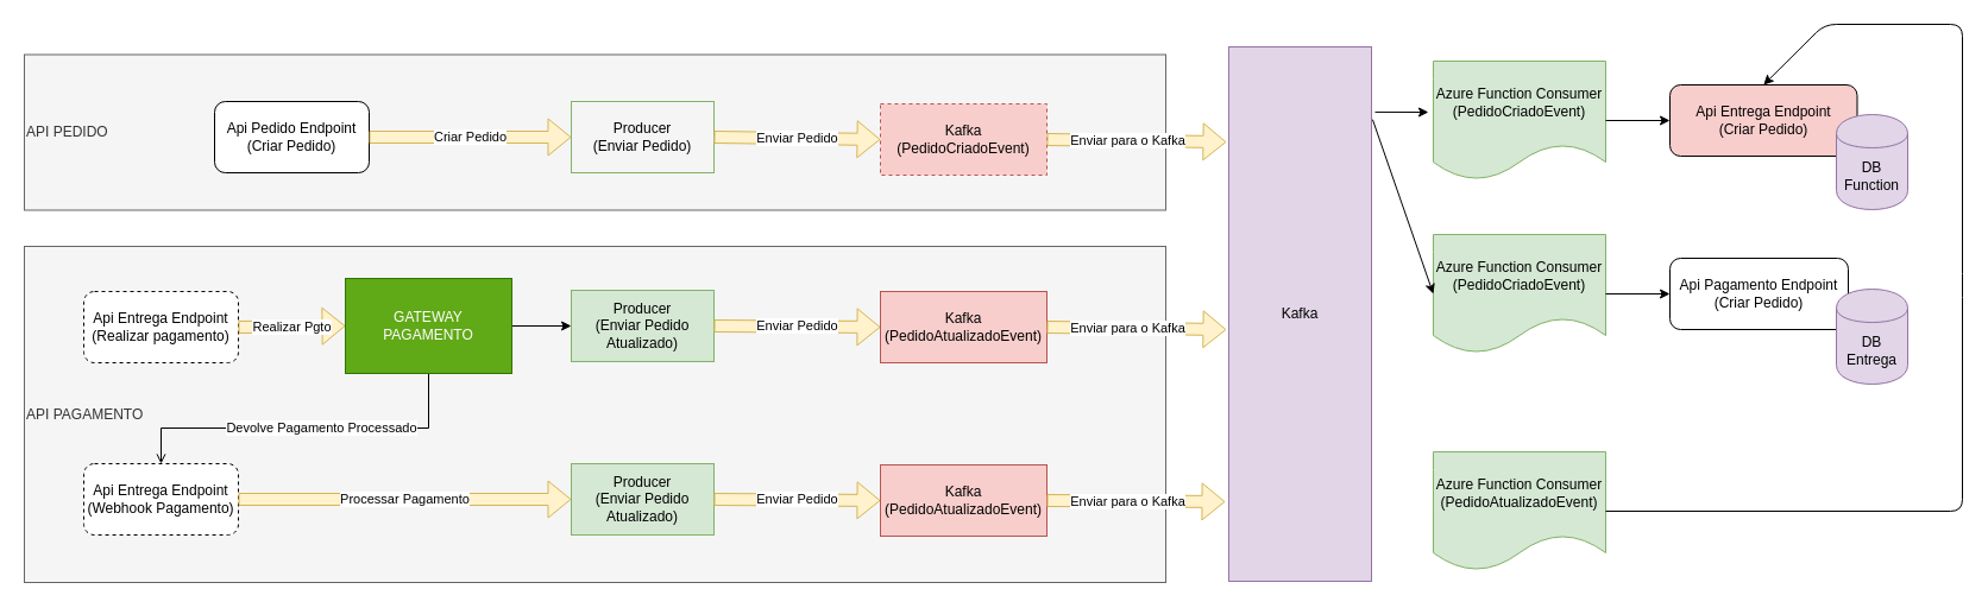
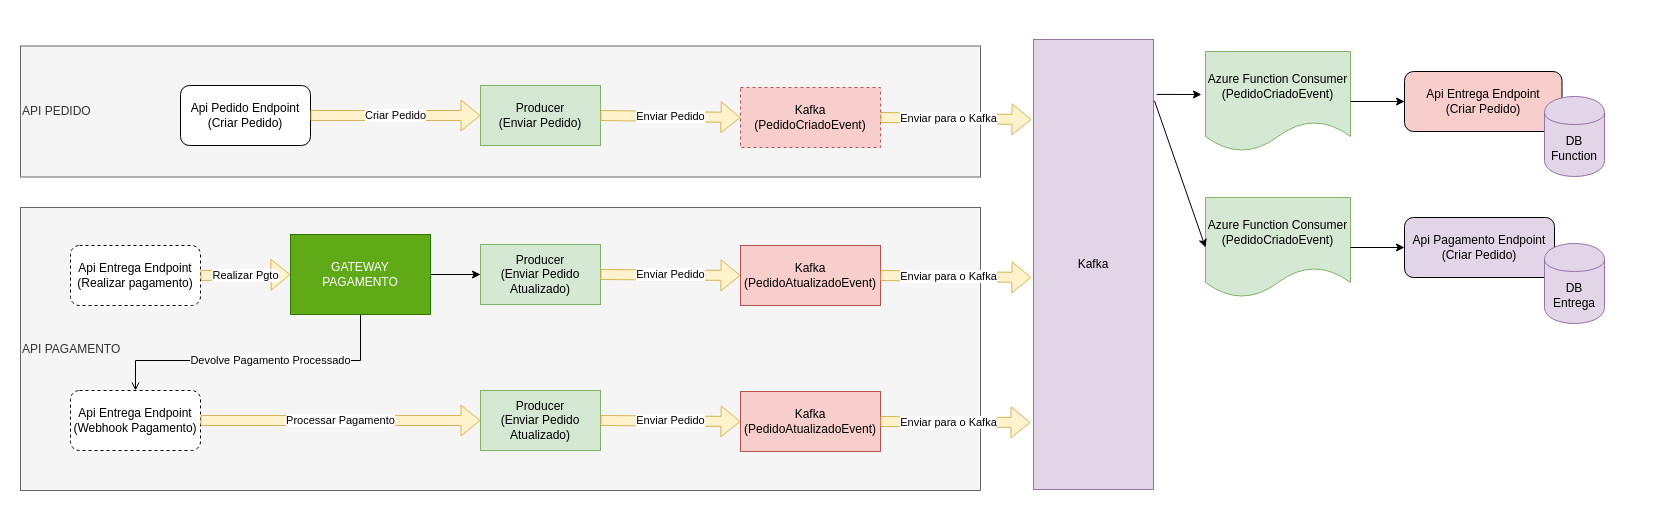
  <mxCell id="0" />
  <mxCell id="1" parent="0" />
  <mxCell id="2" value="&lt;div&gt;&lt;span&gt;API PEDIDO&lt;/span&gt;&lt;/div&gt;" style="rounded=0;whiteSpace=wrap;html=1;fillColor=#f5f5f5;strokeColor=#666666;fontColor=#333333;align=left;" vertex="1" parent="1"><mxGeometry x="20" y="45.5" width="960" height="131" as="geometry" /></mxCell>
  <mxCell id="3" value="API PAGAMENTO" style="rounded=0;whiteSpace=wrap;html=1;fillColor=#f5f5f5;strokeColor=#666666;fontColor=#333333;align=left;" vertex="1" parent="1"><mxGeometry x="20" y="207" width="960" height="283" as="geometry" /></mxCell>
- <mxCell id="4" value="Producer&lt;br&gt;(Enviar Pedido)" style="rounded=0;whiteSpace=wrap;html=1;fillColor=#f5f5f5;strokeColor=#82b366;" vertex="1" parent="1"><mxGeometry x="480" y="85" width="120" height="60" as="geometry" /></mxCell>
+ <mxCell id="4" value="Producer&lt;br&gt;(Enviar Pedido)" style="rounded=0;whiteSpace=wrap;html=1;fillColor=#d5e8d4;strokeColor=#82b366;" vertex="1" parent="1"><mxGeometry x="480" y="85" width="120" height="60" as="geometry" /></mxCell>
  <mxCell id="5" value="Enviar Pedido" style="shape=flexArrow;endArrow=classic;html=1;exitX=1;exitY=0.5;exitDx=0;exitDy=0;fillColor=#fff2cc;strokeColor=#d6b656;entryX=0;entryY=0.5;entryDx=0;entryDy=0;" edge="1" parent="1" source="4" target="6"><mxGeometry width="50" height="50" relative="1" as="geometry"><mxPoint x="1140" y="347" as="sourcePoint" /><mxPoint x="650" y="117" as="targetPoint" /></mxGeometry></mxCell>
  <mxCell id="6" value="&lt;span&gt;Kafka&lt;/span&gt;&lt;br&gt;&lt;span&gt;(PedidoCriadoEvent)&lt;/span&gt;" style="rounded=0;whiteSpace=wrap;html=1;fillColor=#f8cecc;strokeColor=#b85450;dashed=1;" vertex="1" parent="1"><mxGeometry y="87" width="140" height="60" as="geometry" x="740" /></mxCell>
  <mxCell id="7" value="" style="shape=flexArrow;endArrow=classic;html=1;exitX=1;exitY=0.5;exitDx=0;exitDy=0;fillColor=#fff2cc;strokeColor=#d6b656;entryX=-0.017;entryY=0.178;entryDx=0;entryDy=0;entryPerimeter=0;" edge="1" parent="1" source="6" target="15"><mxGeometry width="50" height="50" relative="1" as="geometry"><mxPoint x="930" y="260" as="sourcePoint" /><mxPoint x="1067" y="116.5" as="targetPoint" /></mxGeometry></mxCell>
  <mxCell id="8" value="Enviar para o Kafka" style="edgeLabel;html=1;align=center;verticalAlign=middle;resizable=0;points=[];" vertex="1" connectable="0" parent="7"><mxGeometry x="-0.093" relative="1" as="geometry"><mxPoint as="offset" /></mxGeometry></mxCell>
  <mxCell id="9" value="Azure Function Consumer&lt;br&gt;(PedidoCriadoEvent)" style="shape=document;whiteSpace=wrap;html=1;boundedLbl=1;fillColor=#d5e8d4;strokeColor=#82b366;" vertex="1" parent="1"><mxGeometry x="1205" y="51" width="145" height="100" as="geometry" /></mxCell>
  <mxCell id="10" value="Azure Function Consumer&lt;br&gt;(PedidoCriadoEvent)" style="shape=document;whiteSpace=wrap;html=1;boundedLbl=1;fillColor=#d5e8d4;strokeColor=#82b366;" vertex="1" parent="1"><mxGeometry x="1205" y="197" width="145" height="100" as="geometry" /></mxCell>
  <mxCell id="11" value="Api Entrega Endpoint&lt;br&gt;(Criar Pedido)" style="rounded=1;whiteSpace=wrap;html=1;fillColor=#f8cecc;" vertex="1" parent="1"><mxGeometry x="1404" y="71" width="157.5" height="60" as="geometry" /></mxCell>
- <mxCell id="12" value="Api Pagamento Endpoint&lt;br&gt;(Criar Pedido)" style="rounded=1;whiteSpace=wrap;html=1;" vertex="1" parent="1"><mxGeometry x="1404" y="217" width="150" height="60" as="geometry" /></mxCell>
+ <mxCell id="12" value="Api Pagamento Endpoint&lt;br&gt;(Criar Pedido)" style="rounded=1;whiteSpace=wrap;html=1;fillColor=#e1d5e7;" vertex="1" parent="1"><mxGeometry x="1404" y="217" width="150" height="60" as="geometry" /></mxCell>
  <mxCell id="13" value="Api Entrega Endpoint&lt;br&gt;(Realizar pagamento)" style="rounded=1;whiteSpace=wrap;html=1;dashed=1;" vertex="1" parent="1"><mxGeometry x="70" y="245" width="130" height="60" as="geometry" /></mxCell>
  <mxCell id="14" value="&lt;span&gt;Kafka&lt;/span&gt;&lt;br&gt;&lt;span&gt;(PedidoAtualizadoEvent)&lt;/span&gt;" style="rounded=0;whiteSpace=wrap;html=1;fillColor=#f8cecc;strokeColor=#b85450;" vertex="1" parent="1"><mxGeometry y="245" width="140" height="60" as="geometry" x="740" /></mxCell>
  <mxCell id="15" value="Kafka" style="rounded=0;whiteSpace=wrap;html=1;fillColor=#e1d5e7;strokeColor=#9673a6;" vertex="1" parent="1"><mxGeometry x="1033" y="39" width="120" height="450" as="geometry" /></mxCell>
  <mxCell id="16" value="" style="shape=flexArrow;endArrow=classic;html=1;fillColor=#fff2cc;strokeColor=#d6b656;entryX=-0.017;entryY=0.529;entryDx=0;entryDy=0;exitX=1;exitY=0.5;exitDx=0;exitDy=0;entryPerimeter=0;" edge="1" parent="1" source="14" target="15"><mxGeometry width="50" height="50" relative="1" as="geometry"><mxPoint x="683" y="321" as="sourcePoint" /><mxPoint x="1070" y="320" as="targetPoint" /></mxGeometry></mxCell>
  <mxCell id="17" value="Enviar para o Kafka" style="edgeLabel;html=1;align=center;verticalAlign=middle;resizable=0;points=[];" vertex="1" connectable="0" parent="16"><mxGeometry x="-0.093" relative="1" as="geometry"><mxPoint as="offset" /></mxGeometry></mxCell>
  <mxCell id="18" value="DB&lt;br&gt;Function" style="shape=cylinder;whiteSpace=wrap;html=1;boundedLbl=1;backgroundOutline=1;fillColor=#e1d5e7;strokeColor=#9673a6;" vertex="1" parent="1"><mxGeometry x="1544" y="96" width="60" height="80" as="geometry" /></mxCell>
  <mxCell id="19" value="DB&lt;br&gt;Entrega" style="shape=cylinder;whiteSpace=wrap;html=1;boundedLbl=1;backgroundOutline=1;fillColor=#e1d5e7;strokeColor=#9673a6;" vertex="1" parent="1"><mxGeometry x="1544" y="243" width="60" height="80" as="geometry" /></mxCell>
  <mxCell id="20" value="Producer&lt;br&gt;(Enviar Pedido Atualizado)" style="rounded=0;whiteSpace=wrap;html=1;fillColor=#d5e8d4;strokeColor=#82b366;" vertex="1" parent="1"><mxGeometry x="480" y="244" width="120" height="60" as="geometry" /></mxCell>
  <mxCell id="21" value="Api Pedido Endpoint&lt;br&gt;(Criar Pedido)" style="rounded=1;whiteSpace=wrap;html=1;" vertex="1" parent="1"><mxGeometry x="180" y="85" width="130" height="60" as="geometry" /></mxCell>
  <mxCell id="22" value="Criar Pedido" style="shape=flexArrow;endArrow=classic;html=1;exitX=1;exitY=0.5;exitDx=0;exitDy=0;fillColor=#fff2cc;strokeColor=#d6b656;entryX=0;entryY=0.5;entryDx=0;entryDy=0;" edge="1" parent="1" source="21" target="4"><mxGeometry width="50" height="50" relative="1" as="geometry"><mxPoint x="405" y="85" as="sourcePoint" /><mxPoint x="450" y="135" as="targetPoint" /></mxGeometry></mxCell>
  <mxCell id="23" value="Enviar Pedido" style="shape=flexArrow;endArrow=classic;html=1;exitX=1;exitY=0.5;exitDx=0;exitDy=0;fillColor=#fff2cc;strokeColor=#d6b656;entryX=0;entryY=0.5;entryDx=0;entryDy=0;" edge="1" parent="1" source="20" target="14"><mxGeometry width="50" height="50" relative="1" as="geometry"><mxPoint x="610" y="125" as="sourcePoint" /><mxPoint x="750" y="127" as="targetPoint" /></mxGeometry></mxCell>
  <mxCell id="24" value="" style="endArrow=classic;html=1;entryX=-0.028;entryY=0.43;entryDx=0;entryDy=0;entryPerimeter=0;exitX=1.025;exitY=0.122;exitDx=0;exitDy=0;exitPerimeter=0;" edge="1" parent="1" source="15" target="9"><mxGeometry width="50" height="50" relative="1" as="geometry"><mxPoint x="1163" y="100" as="sourcePoint" /><mxPoint x="1153" y="240" as="targetPoint" /></mxGeometry></mxCell>
  <mxCell id="25" value="" style="endArrow=classic;html=1;entryX=0;entryY=0.5;entryDx=0;entryDy=0;exitX=1.008;exitY=0.136;exitDx=0;exitDy=0;exitPerimeter=0;" edge="1" parent="1" source="15" target="10"><mxGeometry width="50" height="50" relative="1" as="geometry"><mxPoint x="1154" y="90" as="sourcePoint" /><mxPoint x="1263" y="240.1" as="targetPoint" /></mxGeometry></mxCell>
  <mxCell id="26" value="" style="endArrow=classic;html=1;entryX=0;entryY=0.5;entryDx=0;entryDy=0;exitX=1;exitY=0.5;exitDx=0;exitDy=0;" edge="1" parent="1" source="9" target="11"><mxGeometry width="50" height="50" relative="1" as="geometry"><mxPoint x="1098" y="103.9" as="sourcePoint" /><mxPoint x="1210.94" y="104" as="targetPoint" /></mxGeometry></mxCell>
  <mxCell id="27" value="" style="endArrow=classic;html=1;entryX=0;entryY=0.5;entryDx=0;entryDy=0;" edge="1" parent="1" source="10" target="12"><mxGeometry width="50" height="50" relative="1" as="geometry"><mxPoint x="1395" y="220" as="sourcePoint" /><mxPoint x="1500" y="220" as="targetPoint" /></mxGeometry></mxCell>
- <mxCell id="28" value="Azure Function Consumer&lt;br&gt;(PedidoAtualizadoEvent)" style="shape=document;whiteSpace=wrap;html=1;boundedLbl=1;fillColor=#d5e8d4;strokeColor=#82b366;" vertex="1" parent="1"><mxGeometry x="1205" y="380" width="145" height="100" as="geometry" /></mxCell>
- <mxCell id="29" value="" style="endArrow=classic;html=1;entryX=0.5;entryY=0;entryDx=0;entryDy=0;exitX=1;exitY=0.5;exitDx=0;exitDy=0;" edge="1" parent="1" source="28" target="11"><mxGeometry width="50" height="50" relative="1" as="geometry"><mxPoint x="1470" y="398.333" as="sourcePoint" /><mxPoint x="1590" y="489" as="targetPoint" /><Array as="points"><mxPoint x="1650" y="430" /><mxPoint x="1650" y="240" /><mxPoint x="1650" y="20" /><mxPoint x="1534" y="20" /></Array></mxGeometry></mxCell>
  <mxCell id="30" value="Api Entrega Endpoint&lt;br&gt;(Webhook Pagamento)" style="rounded=1;whiteSpace=wrap;html=1;dashed=1;" vertex="1" parent="1"><mxGeometry x="70" y="390" width="130" height="60" as="geometry" /></mxCell>
  <mxCell id="31" value="&lt;span&gt;Kafka&lt;/span&gt;&lt;br&gt;&lt;span&gt;(PedidoAtualizadoEvent)&lt;/span&gt;" style="rounded=0;whiteSpace=wrap;html=1;fillColor=#f8cecc;strokeColor=#b85450;" vertex="1" parent="1"><mxGeometry y="391" width="140" height="60" as="geometry" x="740" /></mxCell>
  <mxCell id="32" value="Processar Pagamento" style="shape=flexArrow;endArrow=classic;html=1;exitX=1;exitY=0.5;exitDx=0;exitDy=0;fillColor=#fff2cc;strokeColor=#d6b656;entryX=0;entryY=0.5;entryDx=0;entryDy=0;" edge="1" parent="1" source="30" target="33"><mxGeometry width="50" height="50" relative="1" as="geometry"><mxPoint x="435" y="370" as="sourcePoint" /><mxPoint x="545" y="370" as="targetPoint" /></mxGeometry></mxCell>
  <mxCell id="33" value="Producer&lt;br&gt;(Enviar Pedido Atualizado)" style="rounded=0;whiteSpace=wrap;html=1;fillColor=#d5e8d4;strokeColor=#82b366;" vertex="1" parent="1"><mxGeometry x="480" y="390" width="120" height="60" as="geometry" /></mxCell>
  <mxCell id="34" value="Enviar Pedido" style="shape=flexArrow;endArrow=classic;html=1;exitX=1;exitY=0.5;exitDx=0;exitDy=0;fillColor=#fff2cc;strokeColor=#d6b656;entryX=0;entryY=0.5;entryDx=0;entryDy=0;" edge="1" parent="1" source="33" target="31"><mxGeometry width="50" height="50" relative="1" as="geometry"><mxPoint x="610" y="271" as="sourcePoint" /><mxPoint x="750" y="273" as="targetPoint" /></mxGeometry></mxCell>
  <mxCell id="35" value="" style="shape=flexArrow;endArrow=classic;html=1;fillColor=#fff2cc;strokeColor=#d6b656;exitX=1;exitY=0.5;exitDx=0;exitDy=0;" edge="1" parent="1" source="31"><mxGeometry width="50" height="50" relative="1" as="geometry"><mxPoint x="890" y="421" as="sourcePoint" /><mxPoint x="1030" y="422" as="targetPoint" /></mxGeometry></mxCell>
  <mxCell id="36" value="Enviar para o Kafka" style="edgeLabel;html=1;align=center;verticalAlign=middle;resizable=0;points=[];" vertex="1" connectable="0" parent="35"><mxGeometry x="-0.093" relative="1" as="geometry"><mxPoint as="offset" /></mxGeometry></mxCell>
  <mxCell id="37" style="edgeStyle=orthogonalEdgeStyle;rounded=0;orthogonalLoop=1;jettySize=auto;html=1;exitX=1;exitY=0.5;exitDx=0;exitDy=0;entryX=0;entryY=0.5;entryDx=0;entryDy=0;" edge="1" parent="1" source="40" target="20"><mxGeometry relative="1" as="geometry" /></mxCell>
  <mxCell id="38" style="edgeStyle=orthogonalEdgeStyle;rounded=0;orthogonalLoop=1;jettySize=auto;html=1;endArrow=open;" edge="1" parent="1" source="40" target="30"><mxGeometry relative="1" as="geometry"><Array as="points"><mxPoint x="360" y="360" /><mxPoint x="135" y="360" /></Array></mxGeometry></mxCell>
  <mxCell id="39" value="Devolve Pagamento Processado" style="edgeLabel;html=1;align=center;verticalAlign=middle;resizable=0;points=[];" vertex="1" connectable="0" parent="38"><mxGeometry x="-0.09" y="-1" relative="1" as="geometry"><mxPoint as="offset" /></mxGeometry></mxCell>
  <mxCell id="40" value="GATEWAY&lt;br&gt;PAGAMENTO" style="whiteSpace=wrap;html=1;fillColor=#60a917;strokeColor=#2D7600;fontColor=#ffffff;rounded=0;" vertex="1" parent="1"><mxGeometry x="290" y="234" width="140" height="80" as="geometry" /></mxCell>
  <mxCell id="41" value="Realizar Pgto" style="shape=flexArrow;endArrow=classic;html=1;exitX=1;exitY=0.5;exitDx=0;exitDy=0;fillColor=#fff2cc;strokeColor=#d6b656;entryX=0;entryY=0.5;entryDx=0;entryDy=0;" edge="1" parent="1" source="13" target="40"><mxGeometry width="50" height="50" relative="1" as="geometry"><mxPoint x="200" y="275" as="sourcePoint" /><mxPoint x="480" y="274" as="targetPoint" /></mxGeometry></mxCell>
